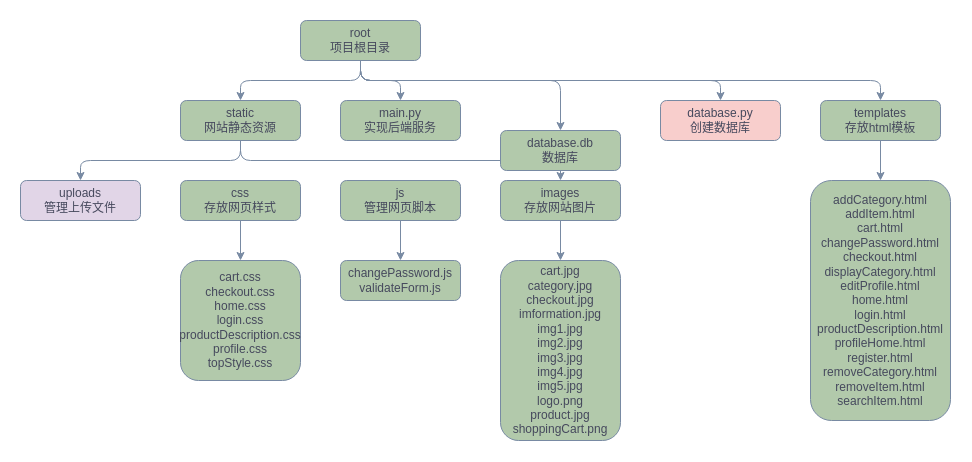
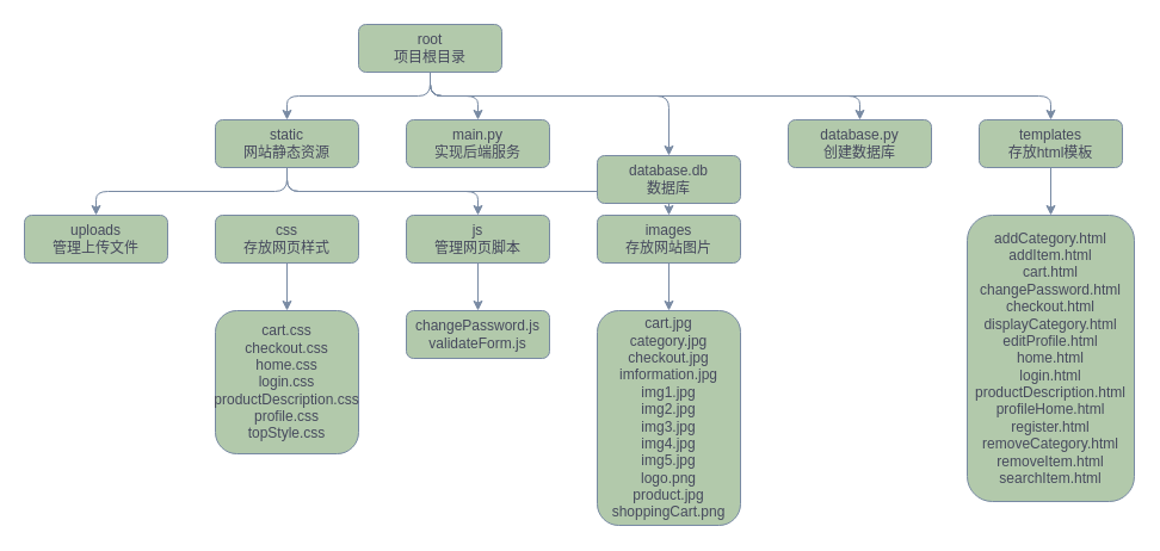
  <mxCell id="0" />
  <mxCell id="1" parent="0" />
  <mxCell id="2" style="edgeStyle=orthogonalEdgeStyle;rounded=1;orthogonalLoop=1;jettySize=auto;html=1;entryX=0.5;entryY=0;entryDx=0;entryDy=0;labelBackgroundColor=none;strokeColor=#788AA3;fontColor=default;" edge="1" parent="1" source="7" target="11"><mxGeometry relative="1" as="geometry" /></mxCell>
  <mxCell id="3" style="edgeStyle=orthogonalEdgeStyle;rounded=1;orthogonalLoop=1;jettySize=auto;html=1;entryX=0.5;entryY=0;entryDx=0;entryDy=0;strokeColor=#788AA3;fontColor=#46495D;fillColor=#B2C9AB;" edge="1" parent="1" source="7" target="12"><mxGeometry relative="1" as="geometry" /></mxCell>
  <mxCell id="4" style="edgeStyle=orthogonalEdgeStyle;rounded=1;orthogonalLoop=1;jettySize=auto;html=1;entryX=0.5;entryY=0;entryDx=0;entryDy=0;strokeColor=#788AA3;fontColor=#46495D;fillColor=#B2C9AB;" edge="1" parent="1" source="7" target="13"><mxGeometry relative="1" as="geometry"><Array as="points"><mxPoint x="360" y="80" /><mxPoint x="560" y="80" /></Array></mxGeometry></mxCell>
  <mxCell id="5" style="edgeStyle=orthogonalEdgeStyle;rounded=1;orthogonalLoop=1;jettySize=auto;html=1;entryX=0.5;entryY=0;entryDx=0;entryDy=0;strokeColor=#788AA3;fontColor=#46495D;fillColor=#B2C9AB;" edge="1" parent="1" source="7" target="14"><mxGeometry relative="1" as="geometry"><Array as="points"><mxPoint x="360" y="80" /><mxPoint x="720" y="80" /></Array></mxGeometry></mxCell>
  <mxCell id="6" style="edgeStyle=orthogonalEdgeStyle;rounded=1;orthogonalLoop=1;jettySize=auto;html=1;entryX=0.5;entryY=0;entryDx=0;entryDy=0;strokeColor=#788AA3;fontColor=#46495D;fillColor=#B2C9AB;" edge="1" parent="1" source="7" target="16"><mxGeometry relative="1" as="geometry"><Array as="points"><mxPoint x="360" y="80" /><mxPoint x="880" y="80" /></Array></mxGeometry></mxCell>
  <mxCell id="7" value="root&lt;br&gt;项目根目录" style="rounded=1;whiteSpace=wrap;html=1;labelBackgroundColor=none;fillColor=#B2C9AB;strokeColor=#788AA3;fontColor=#46495D;" vertex="1" parent="1"><mxGeometry x="300" y="20" width="120" height="40" as="geometry" /></mxCell>
  <mxCell id="8" style="edgeStyle=orthogonalEdgeStyle;rounded=1;orthogonalLoop=1;jettySize=auto;html=1;entryX=0.5;entryY=0;entryDx=0;entryDy=0;strokeColor=#788AA3;fontColor=#46495D;fillColor=#B2C9AB;" edge="1" parent="1" source="11" target="23"><mxGeometry relative="1" as="geometry"><Array as="points"><mxPoint x="240" y="160" /><mxPoint x="80" y="160" /></Array></mxGeometry></mxCell>
+ <mxCell id="9" style="edgeStyle=orthogonalEdgeStyle;rounded=1;orthogonalLoop=1;jettySize=auto;html=1;entryX=0.5;entryY=0;entryDx=0;entryDy=0;strokeColor=#788AA3;fontColor=#46495D;fillColor=#B2C9AB;" edge="1" parent="1" source="11" target="20"><mxGeometry relative="1" as="geometry"><Array as="points"><mxPoint x="240" y="160" /><mxPoint x="400" y="160" /></Array></mxGeometry></mxCell>
  <mxCell id="10" style="edgeStyle=orthogonalEdgeStyle;rounded=1;orthogonalLoop=1;jettySize=auto;html=1;entryX=0.5;entryY=0;entryDx=0;entryDy=0;strokeColor=#788AA3;fontColor=#46495D;fillColor=#B2C9AB;" edge="1" parent="1" source="11" target="18"><mxGeometry relative="1" as="geometry"><Array as="points"><mxPoint x="240" y="160" /><mxPoint x="560" y="160" /></Array></mxGeometry></mxCell>
  <mxCell id="11" value="static&lt;br&gt;网站静态资源" style="rounded=1;whiteSpace=wrap;html=1;labelBackgroundColor=none;fillColor=#B2C9AB;strokeColor=#788AA3;fontColor=#46495D;" vertex="1" parent="1"><mxGeometry x="180" y="100" width="120" height="40" as="geometry" /></mxCell>
  <mxCell id="12" value="main.py&lt;br&gt;实现后端服务" style="rounded=1;whiteSpace=wrap;html=1;labelBackgroundColor=none;fillColor=#B2C9AB;strokeColor=#788AA3;fontColor=#46495D;" vertex="1" parent="1"><mxGeometry x="340" y="100" width="120" height="40" as="geometry" /></mxCell>
  <mxCell id="13" value="database.db&lt;br&gt;数据库" style="rounded=1;whiteSpace=wrap;html=1;labelBackgroundColor=none;fillColor=#B2C9AB;strokeColor=#788AA3;fontColor=#46495D;" vertex="1" parent="1"><mxGeometry x="500" y="130" width="120" height="40" as="geometry" /></mxCell>
- <mxCell id="14" value="database.py&lt;br&gt;创建数据库" style="rounded=1;whiteSpace=wrap;html=1;labelBackgroundColor=none;fillColor=#f8cecc;strokeColor=#788AA3;fontColor=#46495D;" vertex="1" parent="1"><mxGeometry x="660" y="100" width="120" height="40" as="geometry" /></mxCell>
+ <mxCell id="14" value="database.py&lt;br&gt;创建数据库" style="rounded=1;whiteSpace=wrap;html=1;labelBackgroundColor=none;fillColor=#B2C9AB;strokeColor=#788AA3;fontColor=#46495D;" vertex="1" parent="1"><mxGeometry x="660" y="100" width="120" height="40" as="geometry" /></mxCell>
  <mxCell id="15" value="" style="edgeStyle=orthogonalEdgeStyle;rounded=1;orthogonalLoop=1;jettySize=auto;html=1;strokeColor=#788AA3;fontColor=#46495D;fillColor=#B2C9AB;" edge="1" parent="1" source="16" target="24"><mxGeometry relative="1" as="geometry" /></mxCell>
  <mxCell id="16" value="templates&lt;br&gt;存放html模板" style="rounded=1;whiteSpace=wrap;html=1;labelBackgroundColor=none;fillColor=#B2C9AB;strokeColor=#788AA3;fontColor=#46495D;" vertex="1" parent="1"><mxGeometry x="820" y="100" width="120" height="40" as="geometry" /></mxCell>
  <mxCell id="17" value="" style="edgeStyle=orthogonalEdgeStyle;rounded=1;orthogonalLoop=1;jettySize=auto;html=1;strokeColor=#788AA3;fontColor=#46495D;fillColor=#B2C9AB;" edge="1" parent="1" source="18" target="27"><mxGeometry relative="1" as="geometry" /></mxCell>
  <mxCell id="18" value="images&lt;br&gt;存放网站图片" style="rounded=1;whiteSpace=wrap;html=1;labelBackgroundColor=none;fillColor=#B2C9AB;strokeColor=#788AA3;fontColor=#46495D;" vertex="1" parent="1"><mxGeometry x="500" y="180" width="120" height="40" as="geometry" /></mxCell>
  <mxCell id="19" value="" style="edgeStyle=orthogonalEdgeStyle;rounded=1;orthogonalLoop=1;jettySize=auto;html=1;strokeColor=#788AA3;fontColor=#46495D;fillColor=#B2C9AB;" edge="1" parent="1" source="20" target="26"><mxGeometry relative="1" as="geometry" /></mxCell>
  <mxCell id="20" value="js&lt;br&gt;管理网页脚本" style="rounded=1;whiteSpace=wrap;html=1;labelBackgroundColor=none;fillColor=#B2C9AB;strokeColor=#788AA3;fontColor=#46495D;" vertex="1" parent="1"><mxGeometry x="340" y="180" width="120" height="40" as="geometry" /></mxCell>
  <mxCell id="21" value="" style="edgeStyle=orthogonalEdgeStyle;rounded=1;orthogonalLoop=1;jettySize=auto;html=1;strokeColor=#788AA3;fontColor=#46495D;fillColor=#B2C9AB;" edge="1" parent="1" source="22" target="25"><mxGeometry relative="1" as="geometry" /></mxCell>
  <mxCell id="22" value="css&lt;br&gt;存放网页样式" style="rounded=1;whiteSpace=wrap;html=1;labelBackgroundColor=none;fillColor=#B2C9AB;strokeColor=#788AA3;fontColor=#46495D;" vertex="1" parent="1"><mxGeometry x="180" y="180" width="120" height="40" as="geometry" /></mxCell>
- <mxCell id="23" value="uploads&lt;br&gt;管理上传文件" style="rounded=1;whiteSpace=wrap;html=1;labelBackgroundColor=none;fillColor=#e1d5e7;strokeColor=#788AA3;fontColor=#46495D;" vertex="1" parent="1"><mxGeometry x="20" y="180" width="120" height="40" as="geometry" /></mxCell>
+ <mxCell id="23" value="uploads&lt;br&gt;管理上传文件" style="rounded=1;whiteSpace=wrap;html=1;labelBackgroundColor=none;fillColor=#B2C9AB;strokeColor=#788AA3;fontColor=#46495D;" vertex="1" parent="1"><mxGeometry x="20" y="180" width="120" height="40" as="geometry" /></mxCell>
  <mxCell id="24" value="&lt;div&gt;addCategory.html&lt;/div&gt;&lt;div&gt;addItem.html&lt;/div&gt;&lt;div&gt;cart.html&lt;/div&gt;&lt;div&gt;changePassword.html&lt;/div&gt;&lt;div&gt;checkout.html&lt;/div&gt;&lt;div&gt;displayCategory.html&lt;/div&gt;&lt;div&gt;editProfile.html&lt;/div&gt;&lt;div&gt;home.html&lt;/div&gt;&lt;div&gt;login.html&lt;/div&gt;&lt;div&gt;productDescription.html&lt;/div&gt;&lt;div&gt;profileHome.html&lt;/div&gt;&lt;div&gt;register.html&lt;/div&gt;&lt;div&gt;removeCategory.html&lt;/div&gt;&lt;div&gt;removeItem.html&lt;/div&gt;&lt;div&gt;searchItem.html&lt;/div&gt;" style="rounded=1;whiteSpace=wrap;html=1;labelBackgroundColor=none;fillColor=#B2C9AB;strokeColor=#788AA3;fontColor=#46495D;" vertex="1" parent="1"><mxGeometry x="810" y="180" width="140" height="240" as="geometry" /></mxCell>
  <mxCell id="25" value="&lt;div&gt;cart.css&lt;/div&gt;&lt;div&gt;checkout.css&lt;/div&gt;&lt;div&gt;home.css&lt;/div&gt;&lt;div&gt;login.css&lt;/div&gt;&lt;div&gt;productDescription.css&lt;/div&gt;&lt;div&gt;profile.css&lt;/div&gt;&lt;div&gt;topStyle.css&lt;/div&gt;" style="rounded=1;whiteSpace=wrap;html=1;labelBackgroundColor=none;fillColor=#B2C9AB;strokeColor=#788AA3;fontColor=#46495D;" vertex="1" parent="1"><mxGeometry x="180" y="260" width="120" height="120" as="geometry" /></mxCell>
  <mxCell id="26" value="&lt;div&gt;changePassword.js&lt;/div&gt;&lt;div&gt;validateForm.js&lt;/div&gt;" style="rounded=1;whiteSpace=wrap;html=1;labelBackgroundColor=none;fillColor=#B2C9AB;strokeColor=#788AA3;fontColor=#46495D;" vertex="1" parent="1"><mxGeometry x="340" y="260" width="120" height="40" as="geometry" /></mxCell>
  <mxCell id="27" value="&lt;div&gt;cart.jpg&lt;/div&gt;&lt;div&gt;category.jpg&lt;/div&gt;&lt;div&gt;checkout.jpg&lt;/div&gt;&lt;div&gt;imformation.jpg&lt;/div&gt;&lt;div&gt;img1.jpg&lt;/div&gt;&lt;div&gt;img2.jpg&lt;/div&gt;&lt;div&gt;img3.jpg&lt;/div&gt;&lt;div&gt;img4.jpg&lt;/div&gt;&lt;div&gt;img5.jpg&lt;/div&gt;&lt;div&gt;logo.png&lt;/div&gt;&lt;div&gt;product.jpg&lt;/div&gt;&lt;div&gt;shoppingCart.png&lt;/div&gt;" style="rounded=1;whiteSpace=wrap;html=1;labelBackgroundColor=none;fillColor=#B2C9AB;strokeColor=#788AA3;fontColor=#46495D;" vertex="1" parent="1"><mxGeometry x="500" y="260" width="120" height="180" as="geometry" /></mxCell>
